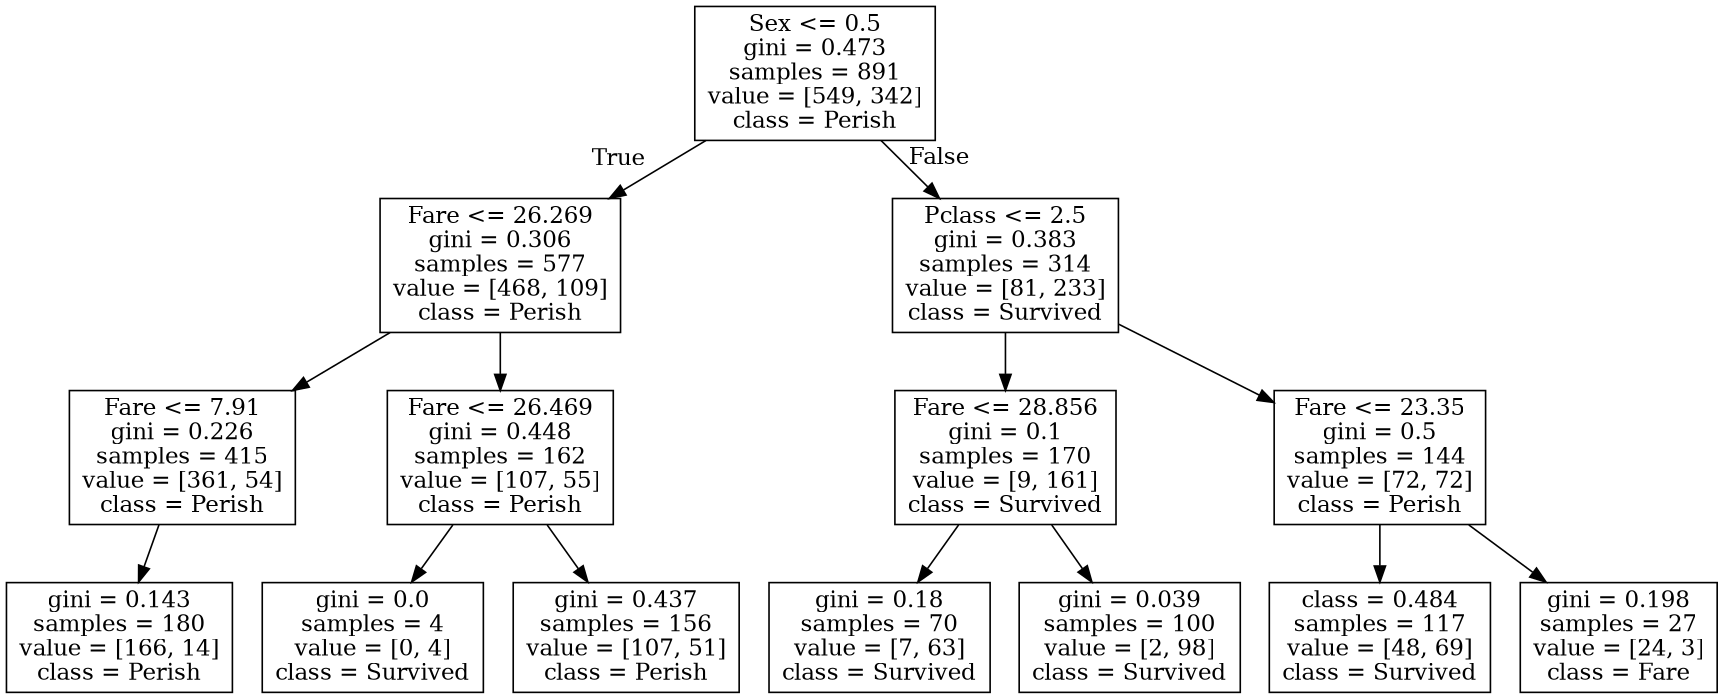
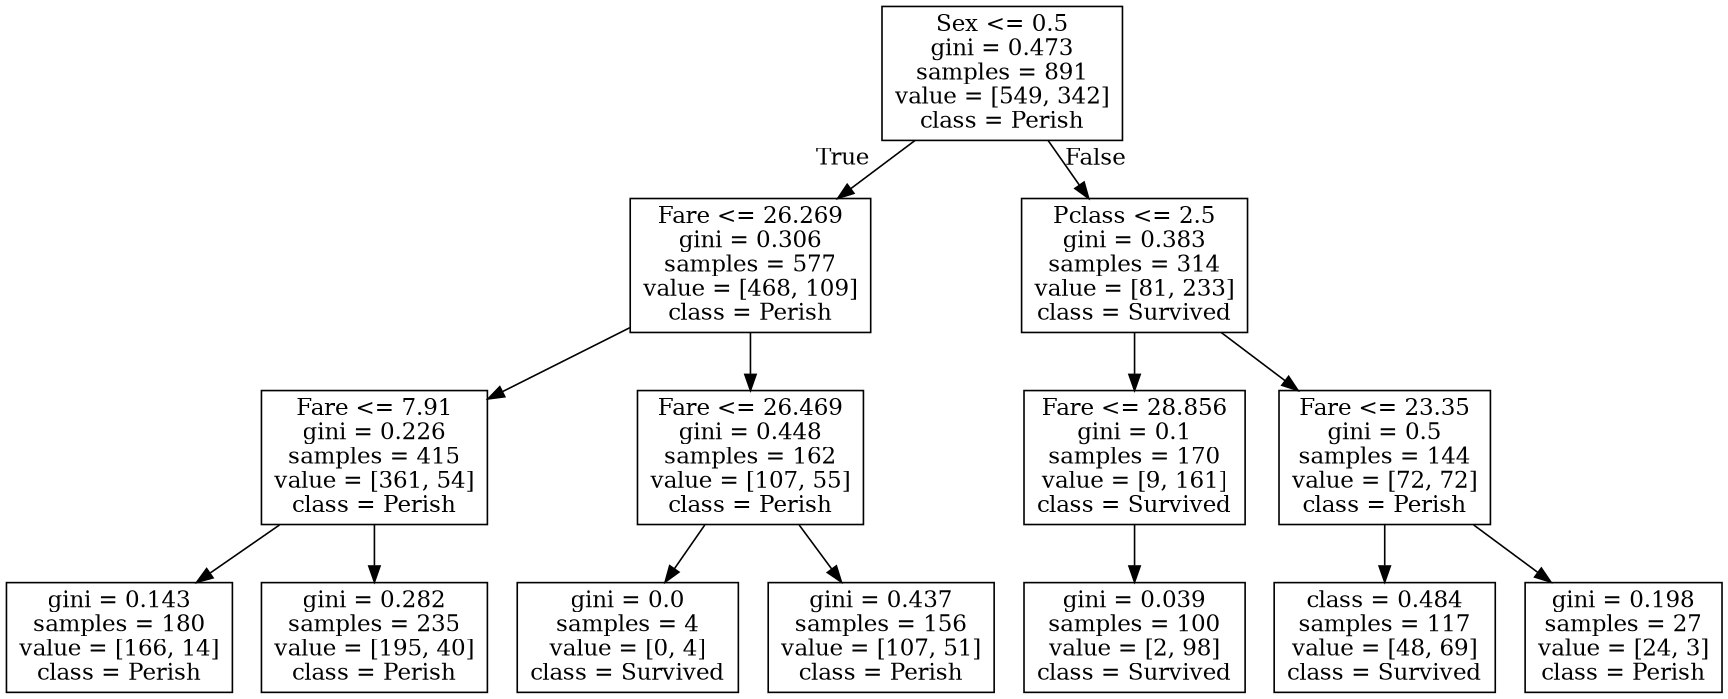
  digraph {
    node [shape=box]
    n1 [label="Sex <= 0.5\ngini = 0.473\nsamples = 891\nvalue = [549, 342]\nclass = Perish"]
    n2 [label="Fare <= 26.269\ngini = 0.306\nsamples = 577\nvalue = [468, 109]\nclass = Perish"]
    n3 [label="Pclass <= 2.5\ngini = 0.383\nsamples = 314\nvalue = [81, 233]\nclass = Survived"]
    n4 [label="Fare <= 7.91\ngini = 0.226\nsamples = 415\nvalue = [361, 54]\nclass = Perish"]
    n5 [label="Fare <= 26.469\ngini = 0.448\nsamples = 162\nvalue = [107, 55]\nclass = Perish"]
    n6 [label="Fare <= 28.856\ngini = 0.1\nsamples = 170\nvalue = [9, 161]\nclass = Survived"]
    n7 [label="Fare <= 23.35\ngini = 0.5\nsamples = 144\nvalue = [72, 72]\nclass = Perish"]
    n8 [label="gini = 0.143\nsamples = 180\nvalue = [166, 14]\nclass = Perish"]
+   n9 [label="gini = 0.282\nsamples = 235\nvalue = [195, 40]\nclass = Perish"]
    n10 [label="gini = 0.0\nsamples = 4\nvalue = [0, 4]\nclass = Survived"]
    n11 [label="gini = 0.437\nsamples = 156\nvalue = [107, 51]\nclass = Perish"]
-   n12 [label="gini = 0.18\nsamples = 70\nvalue = [7, 63]\nclass = Survived"]
    n13 [label="gini = 0.039\nsamples = 100\nvalue = [2, 98]\nclass = Survived"]
    n14 [label="class = 0.484\nsamples = 117\nvalue = [48, 69]\nclass = Survived"]
-   n15 [label="gini = 0.198\nsamples = 27\nvalue = [24, 3]\nclass = Fare"]
+   n15 [label="gini = 0.198\nsamples = 27\nvalue = [24, 3]\nclass = Perish"]
    n1 -> n2 [headlabel=True labelangle=45 labeldistance=2.5]
    n1 -> n3 [headlabel=False labelangle=-45 labeldistance=2.5]
    n2 -> n4
    n2 -> n5
    n3 -> n6
    n3 -> n7
    n4 -> n8
+   n4 -> n9
    n5 -> n10
    n5 -> n11
-   n6 -> n12
    n6 -> n13
    n7 -> n14
    n7 -> n15
  }
